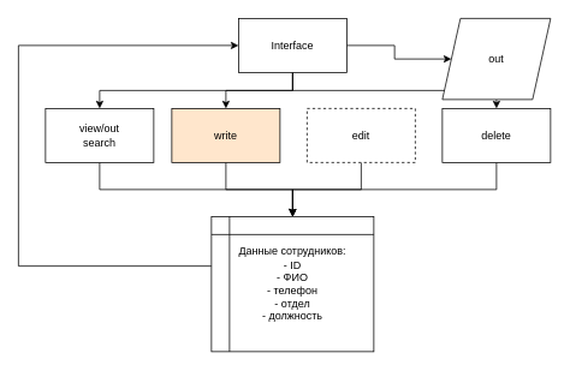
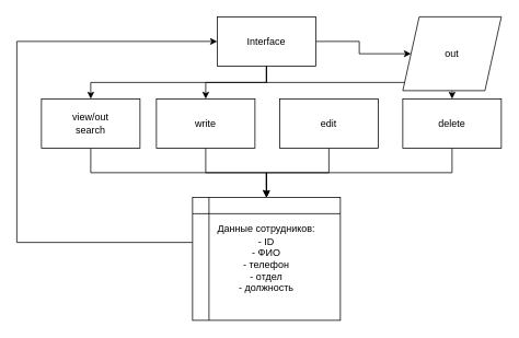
  <mxCell id="0" />
  <mxCell id="1" parent="0" />
  <mxCell id="2" style="edgeStyle=orthogonalEdgeStyle;rounded=0;orthogonalLoop=1;jettySize=auto;html=1;" edge="1" parent="1" source="6" target="8"><mxGeometry relative="1" as="geometry"><Array as="points"><mxPoint x="324" y="100" /><mxPoint x="110" y="100" /></Array></mxGeometry></mxCell>
  <mxCell id="3" style="edgeStyle=orthogonalEdgeStyle;rounded=0;orthogonalLoop=1;jettySize=auto;html=1;exitX=0.5;exitY=1;exitDx=0;exitDy=0;entryX=0.5;entryY=0;entryDx=0;entryDy=0;" edge="1" parent="1" source="6" target="16"><mxGeometry relative="1" as="geometry" /></mxCell>
  <mxCell id="4" style="edgeStyle=orthogonalEdgeStyle;rounded=0;orthogonalLoop=1;jettySize=auto;html=1;entryX=0.5;entryY=0;entryDx=0;entryDy=0;" edge="1" parent="1" source="6" target="10"><mxGeometry relative="1" as="geometry" /></mxCell>
  <mxCell id="5" style="edgeStyle=orthogonalEdgeStyle;rounded=0;orthogonalLoop=1;jettySize=auto;html=1;entryX=0;entryY=0.5;entryDx=0;entryDy=0;" edge="1" parent="1" source="6" target="17"><mxGeometry relative="1" as="geometry" /></mxCell>
  <mxCell id="6" value="Interface" style="rounded=0;whiteSpace=wrap;html=1;" vertex="1" parent="1"><mxGeometry x="264" y="20" width="120" height="60" as="geometry" /></mxCell>
  <mxCell id="7" style="edgeStyle=orthogonalEdgeStyle;rounded=0;orthogonalLoop=1;jettySize=auto;html=1;entryX=0.5;entryY=0;entryDx=0;entryDy=0;" edge="1" parent="1" source="8" target="14"><mxGeometry relative="1" as="geometry"><Array as="points"><mxPoint x="110" y="210" /><mxPoint x="324" y="210" /></Array></mxGeometry></mxCell>
  <mxCell id="8" value="view/out&lt;br&gt;search" style="rounded=0;whiteSpace=wrap;html=1;" vertex="1" parent="1"><mxGeometry x="50" y="120" width="120" height="60" as="geometry" /></mxCell>
  <mxCell id="9" style="edgeStyle=orthogonalEdgeStyle;rounded=0;orthogonalLoop=1;jettySize=auto;html=1;entryX=0.5;entryY=0;entryDx=0;entryDy=0;" edge="1" parent="1" source="10" target="14"><mxGeometry relative="1" as="geometry" /></mxCell>
- <mxCell id="10" value="write" style="rounded=0;whiteSpace=wrap;html=1;fillColor=#ffe6cc;" vertex="1" parent="1"><mxGeometry x="190" y="120" width="120" height="60" as="geometry" /></mxCell>
+ <mxCell id="10" value="write" style="rounded=0;whiteSpace=wrap;html=1;" vertex="1" parent="1"><mxGeometry x="190" y="120" width="120" height="60" as="geometry" /></mxCell>
  <mxCell id="11" style="edgeStyle=orthogonalEdgeStyle;rounded=0;orthogonalLoop=1;jettySize=auto;html=1;entryX=0.5;entryY=0;entryDx=0;entryDy=0;" edge="1" parent="1" source="12" target="14"><mxGeometry relative="1" as="geometry" /></mxCell>
- <mxCell id="12" value="edit" style="rounded=0;whiteSpace=wrap;html=1;dashed=1;" vertex="1" parent="1"><mxGeometry x="340" y="120" width="120" height="60" as="geometry" /></mxCell>
+ <mxCell id="12" value="edit" style="rounded=0;whiteSpace=wrap;html=1;" vertex="1" parent="1"><mxGeometry x="340" y="120" width="120" height="60" as="geometry" /></mxCell>
  <mxCell id="13" style="edgeStyle=orthogonalEdgeStyle;rounded=0;orthogonalLoop=1;jettySize=auto;html=1;entryX=0;entryY=0.5;entryDx=0;entryDy=0;" edge="1" parent="1" source="14" target="6"><mxGeometry relative="1" as="geometry"><Array as="points"><mxPoint x="20" y="295" /><mxPoint x="20" y="50" /></Array></mxGeometry></mxCell>
  <mxCell id="14" value="Данные сотрудников:&lt;br&gt;- ID&lt;br&gt;- ФИО&lt;br&gt;- телефон&lt;br&gt;- отдел&lt;br&gt;- должность" style="shape=internalStorage;whiteSpace=wrap;html=1;backgroundOutline=1;" vertex="1" parent="1"><mxGeometry x="234" y="240" width="180" height="150" as="geometry" /></mxCell>
  <mxCell id="15" style="edgeStyle=orthogonalEdgeStyle;rounded=0;orthogonalLoop=1;jettySize=auto;html=1;entryX=0.5;entryY=0;entryDx=0;entryDy=0;" edge="1" parent="1" source="16" target="14"><mxGeometry relative="1" as="geometry"><Array as="points"><mxPoint x="550" y="210" /><mxPoint x="324" y="210" /></Array></mxGeometry></mxCell>
  <mxCell id="16" value="delete" style="rounded=0;whiteSpace=wrap;html=1;" vertex="1" parent="1"><mxGeometry x="490" y="120" width="120" height="60" as="geometry" /></mxCell>
  <mxCell id="17" value="out" style="shape=parallelogram;perimeter=parallelogramPerimeter;whiteSpace=wrap;html=1;fixedSize=1;" vertex="1" parent="1"><mxGeometry x="490" y="20" width="120" height="90" as="geometry" /></mxCell>
